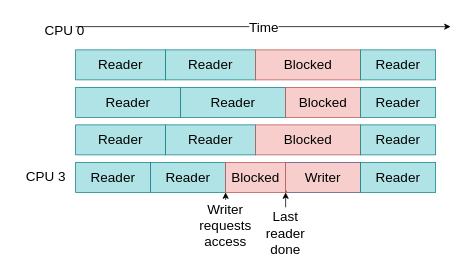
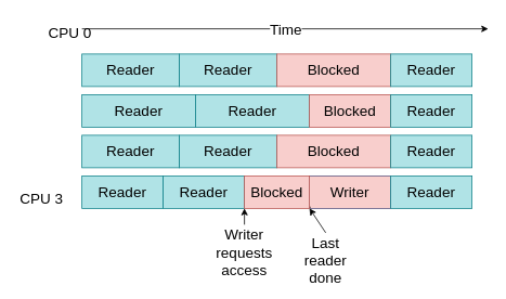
  <mxCell id="0" />
  <mxCell id="1" parent="0" />
  <mxCell id="2" value="&lt;font style=&quot;font-size: 18px;&quot;&gt;CPU 0&lt;/font&gt;" style="text;html=1;align=center;verticalAlign=middle;resizable=0;points=[];autosize=1;strokeColor=none;fillColor=none;" vertex="1" parent="1"><mxGeometry x="45" y="20" width="80" height="40" as="geometry" /></mxCell>
  <mxCell id="3" value="&lt;font style=&quot;font-size: 18px;&quot;&gt;Reader&lt;/font&gt;" style="rounded=0;whiteSpace=wrap;html=1;fillColor=#b0e3e6;strokeColor=#0e8088;" vertex="1" parent="1"><mxGeometry x="100" y="66" width="120" height="40" as="geometry" /></mxCell>
  <mxCell id="4" value="&lt;font style=&quot;font-size: 18px;&quot;&gt;Reader&lt;/font&gt;" style="rounded=0;whiteSpace=wrap;html=1;fillColor=#b0e3e6;strokeColor=#0e8088;" vertex="1" parent="1"><mxGeometry x="100" y="116" width="140" height="40" as="geometry" /></mxCell>
  <mxCell id="5" value="&lt;font style=&quot;font-size: 18px;&quot;&gt;Reader&lt;/font&gt;" style="rounded=0;whiteSpace=wrap;html=1;fillColor=#b0e3e6;strokeColor=#0e8088;" vertex="1" parent="1"><mxGeometry x="100" y="166" width="120" height="40" as="geometry" /></mxCell>
- <mxCell id="6" value="&lt;font style=&quot;font-size: 18px;&quot;&gt;CPU 3&lt;/font&gt;" style="text;html=1;align=center;verticalAlign=middle;resizable=0;points=[];autosize=1;strokeColor=none;fillColor=none;" vertex="1" parent="1"><mxGeometry x="20" y="215" width="80" height="40" as="geometry" /></mxCell>
+ <mxCell id="6" value="&lt;font style=&quot;font-size: 18px;&quot;&gt;CPU 3&lt;/font&gt;" style="text;html=1;align=center;verticalAlign=middle;resizable=0;points=[];autosize=1;strokeColor=none;fillColor=none;" vertex="1" parent="1"><mxGeometry x="10" y="225" width="80" height="40" as="geometry" /></mxCell>
  <mxCell id="7" value="&lt;font style=&quot;font-size: 18px;&quot;&gt;Reader&lt;/font&gt;" style="rounded=0;whiteSpace=wrap;html=1;fillColor=#b0e3e6;strokeColor=#0e8088;" vertex="1" parent="1"><mxGeometry x="100" y="216" width="100" height="40" as="geometry" /></mxCell>
  <mxCell id="8" value="&lt;font style=&quot;font-size: 18px;&quot;&gt;Reader&lt;/font&gt;" style="rounded=0;whiteSpace=wrap;html=1;fillColor=#b0e3e6;strokeColor=#0e8088;" vertex="1" parent="1"><mxGeometry x="220" y="66" width="120" height="40" as="geometry" /></mxCell>
  <mxCell id="9" value="&lt;font style=&quot;font-size: 18px;&quot;&gt;Reader&lt;/font&gt;" style="rounded=0;whiteSpace=wrap;html=1;fillColor=#b0e3e6;strokeColor=#0e8088;" vertex="1" parent="1"><mxGeometry x="240" y="116" width="140" height="40" as="geometry" /></mxCell>
  <mxCell id="10" value="&lt;font style=&quot;font-size: 18px;&quot;&gt;Reader&lt;/font&gt;" style="rounded=0;whiteSpace=wrap;html=1;fillColor=#b0e3e6;strokeColor=#0e8088;" vertex="1" parent="1"><mxGeometry x="220" y="166" width="120" height="40" as="geometry" /></mxCell>
  <mxCell id="11" value="&lt;font style=&quot;font-size: 18px;&quot;&gt;Reader&lt;/font&gt;" style="rounded=0;whiteSpace=wrap;html=1;fillColor=#b0e3e6;strokeColor=#0e8088;" vertex="1" parent="1"><mxGeometry x="200" y="216" width="100" height="40" as="geometry" /></mxCell>
  <mxCell id="12" value="" style="endArrow=classic;html=1;rounded=0;fontSize=18;" edge="1" parent="1"><mxGeometry relative="1" as="geometry"><mxPoint x="100" y="35" as="sourcePoint" /><mxPoint x="600" y="35" as="targetPoint" /></mxGeometry></mxCell>
  <mxCell id="13" value="Time" style="edgeLabel;resizable=0;html=1;align=center;verticalAlign=middle;fontSize=18;" connectable="0" vertex="1" parent="12"><mxGeometry relative="1" as="geometry" /></mxCell>
  <mxCell id="14" value="" style="endArrow=classic;html=1;rounded=0;entryX=1;entryY=1;entryDx=0;entryDy=0;exitX=0.5;exitY=0;exitDx=0;exitDy=0;" edge="1" parent="1" source="15" target="11"><mxGeometry width="50" height="50" relative="1" as="geometry"><mxPoint x="420" y="375" as="sourcePoint" /><mxPoint x="470" y="325" as="targetPoint" /><Array as="points" /></mxGeometry></mxCell>
- <mxCell id="15" value="&lt;font style=&quot;font-size: 18px;&quot;&gt;Writer requests access&lt;/font&gt;" style="text;html=1;strokeColor=none;fillColor=none;align=center;verticalAlign=middle;whiteSpace=wrap;rounded=0;" vertex="1" parent="1"><mxGeometry x="270" y="266" width="60" height="70" as="geometry" /></mxCell>
+ <mxCell id="15" value="&lt;font style=&quot;font-size: 18px;&quot;&gt;Writer requests access&lt;/font&gt;" style="text;html=1;strokeColor=none;fillColor=none;align=center;verticalAlign=middle;whiteSpace=wrap;rounded=0;" vertex="1" parent="1"><mxGeometry x="270" y="276" width="60" height="70" as="geometry" /></mxCell>
  <mxCell id="16" value="&lt;font style=&quot;font-size: 18px;&quot;&gt;Writer&lt;/font&gt;" style="rounded=0;whiteSpace=wrap;html=1;fillColor=#f8cecc;strokeColor=#56517e;" vertex="1" parent="1"><mxGeometry x="380" y="216" width="100" height="40" as="geometry" /></mxCell>
  <mxCell id="17" value="" style="endArrow=none;dashed=1;html=1;dashPattern=1 3;strokeWidth=2;rounded=0;" edge="1" parent="1" target="18"><mxGeometry width="50" height="50" relative="1" as="geometry"><mxPoint x="381" y="255" as="sourcePoint" /><mxPoint x="381" y="56" as="targetPoint" /></mxGeometry></mxCell>
  <mxCell id="18" value="&lt;font style=&quot;font-size: 18px;&quot;&gt;Blocked&lt;/font&gt;" style="rounded=0;whiteSpace=wrap;html=1;fillColor=#f8cecc;strokeColor=#b85450;" vertex="1" parent="1"><mxGeometry x="300" y="216" width="80" height="40" as="geometry" /></mxCell>
  <mxCell id="19" value="&lt;font style=&quot;font-size: 18px;&quot;&gt;Blocked&lt;/font&gt;" style="rounded=0;whiteSpace=wrap;html=1;fillColor=#f8cecc;strokeColor=#b85450;" vertex="1" parent="1"><mxGeometry x="340" y="66" width="140" height="40" as="geometry" /></mxCell>
  <mxCell id="20" value="&lt;font style=&quot;font-size: 18px;&quot;&gt;Blocked&lt;/font&gt;" style="rounded=0;whiteSpace=wrap;html=1;fillColor=#f8cecc;strokeColor=#b85450;" vertex="1" parent="1"><mxGeometry x="380" y="116" width="100" height="40" as="geometry" /></mxCell>
  <mxCell id="21" value="&lt;font style=&quot;font-size: 18px;&quot;&gt;Blocked&lt;/font&gt;" style="rounded=0;whiteSpace=wrap;html=1;fillColor=#f8cecc;strokeColor=#b85450;" vertex="1" parent="1"><mxGeometry x="340" y="166" width="140" height="40" as="geometry" /></mxCell>
  <mxCell id="22" value="&lt;font style=&quot;font-size: 18px;&quot;&gt;Reader&lt;/font&gt;" style="rounded=0;whiteSpace=wrap;html=1;fillColor=#b0e3e6;strokeColor=#0e8088;" vertex="1" parent="1"><mxGeometry x="480" y="66" width="100" height="40" as="geometry" /></mxCell>
  <mxCell id="23" value="&lt;font style=&quot;font-size: 18px;&quot;&gt;Reader&lt;/font&gt;" style="rounded=0;whiteSpace=wrap;html=1;fillColor=#b0e3e6;strokeColor=#0e8088;" vertex="1" parent="1"><mxGeometry x="480" y="116" width="100" height="40" as="geometry" /></mxCell>
  <mxCell id="24" value="&lt;font style=&quot;font-size: 18px;&quot;&gt;Reader&lt;/font&gt;" style="rounded=0;whiteSpace=wrap;html=1;fillColor=#b0e3e6;strokeColor=#0e8088;" vertex="1" parent="1"><mxGeometry x="480" y="166" width="100" height="40" as="geometry" /></mxCell>
  <mxCell id="25" value="&lt;font style=&quot;font-size: 18px;&quot;&gt;Reader&lt;/font&gt;" style="rounded=0;whiteSpace=wrap;html=1;fillColor=#b0e3e6;strokeColor=#0e8088;" vertex="1" parent="1"><mxGeometry x="480" y="216" width="100" height="40" as="geometry" /></mxCell>
- <mxCell id="26" value="&lt;font style=&quot;font-size: 18px;&quot;&gt;Last reader done&lt;/font&gt;" style="text;html=1;strokeColor=none;fillColor=none;align=center;verticalAlign=middle;whiteSpace=wrap;rounded=0;" vertex="1" parent="1"><mxGeometry x="350" y="276" width="60" height="70" as="geometry" /></mxCell>
+ <mxCell id="26" value="&lt;font style=&quot;font-size: 18px;&quot;&gt;Last reader done&lt;/font&gt;" style="text;html=1;strokeColor=none;fillColor=none;align=center;verticalAlign=middle;whiteSpace=wrap;rounded=0;" vertex="1" parent="1"><mxGeometry x="370" y="286" width="60" height="70" as="geometry" /></mxCell>
  <mxCell id="27" value="" style="endArrow=classic;html=1;rounded=0;entryX=1;entryY=1;entryDx=0;entryDy=0;exitX=0.5;exitY=0;exitDx=0;exitDy=0;" edge="1" parent="1" source="26" target="18"><mxGeometry width="50" height="50" relative="1" as="geometry"><mxPoint x="310" y="286" as="sourcePoint" /><mxPoint x="310" y="266" as="targetPoint" /><Array as="points" /></mxGeometry></mxCell>
